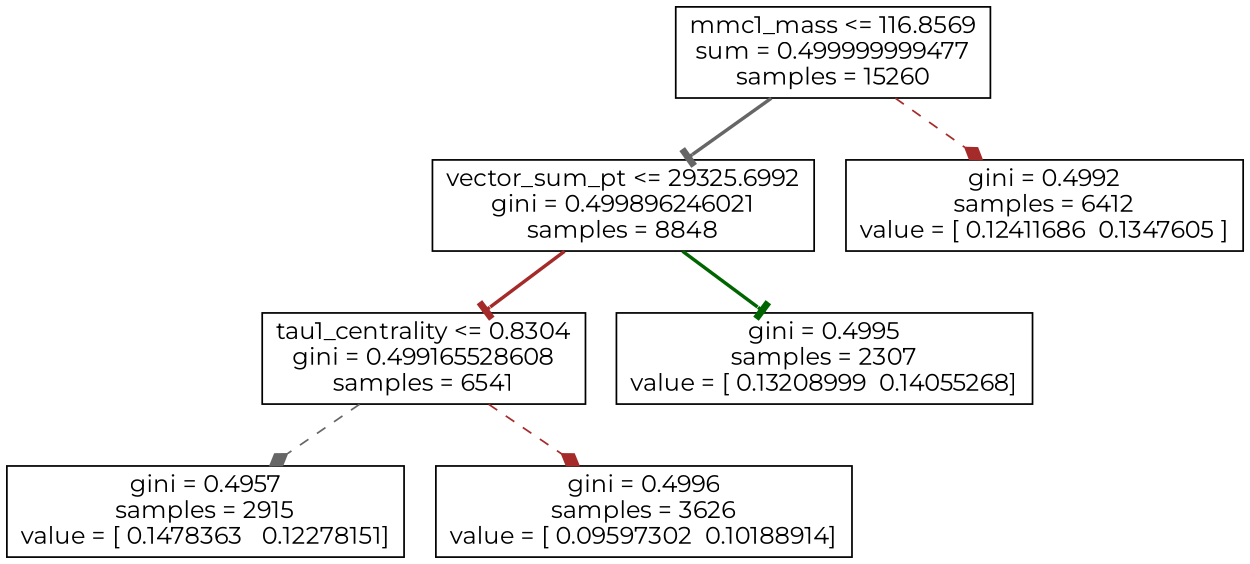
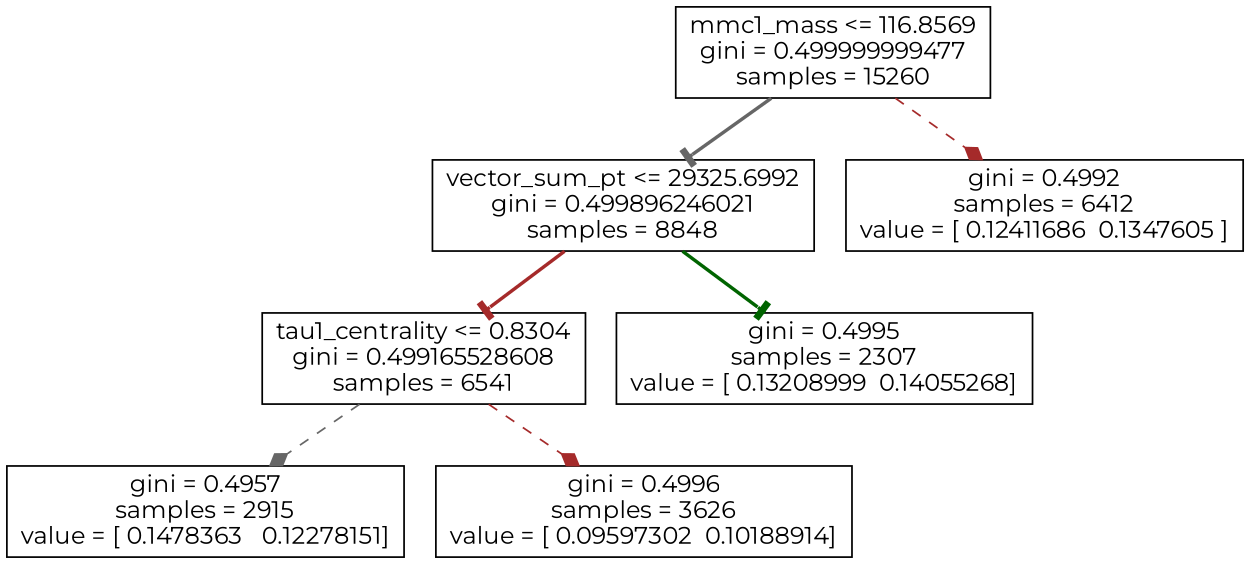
  digraph {
    fontname=Montserrat
    node [shape=box fontname=Montserrat]
    edge [color=brown style=bold arrowhead=tee fontname=Montserrat]
-   n1 [label="mmc1_mass <= 116.8569\nsum = 0.499999999477\nsamples = 15260"]
+   n1 [label="mmc1_mass <= 116.8569\ngini = 0.499999999477\nsamples = 15260"]
    n2 [label="vector_sum_pt <= 29325.6992\ngini = 0.499896246021\nsamples = 8848"]
    n3 [label="gini = 0.4992\nsamples = 6412\nvalue = [ 0.12411686  0.1347605 ]"]
    n4 [label="tau1_centrality <= 0.8304\ngini = 0.499165528608\nsamples = 6541"]
    n5 [label="gini = 0.4995\nsamples = 2307\nvalue = [ 0.13208999  0.14055268]"]
    n6 [label="gini = 0.4957\nsamples = 2915\nvalue = [ 0.1478363   0.12278151]"]
    n7 [label="gini = 0.4996\nsamples = 3626\nvalue = [ 0.09597302  0.10188914]"]
    n1 -> n2 [color=gray40]
    n1 -> n3 [style=dashed arrowhead=diamond]
    n2 -> n4
    n2 -> n5 [color=darkgreen]
    n4 -> n6 [color=gray40 style=dashed arrowhead=diamond]
    n4 -> n7 [style=dashed arrowhead=diamond]
  }
